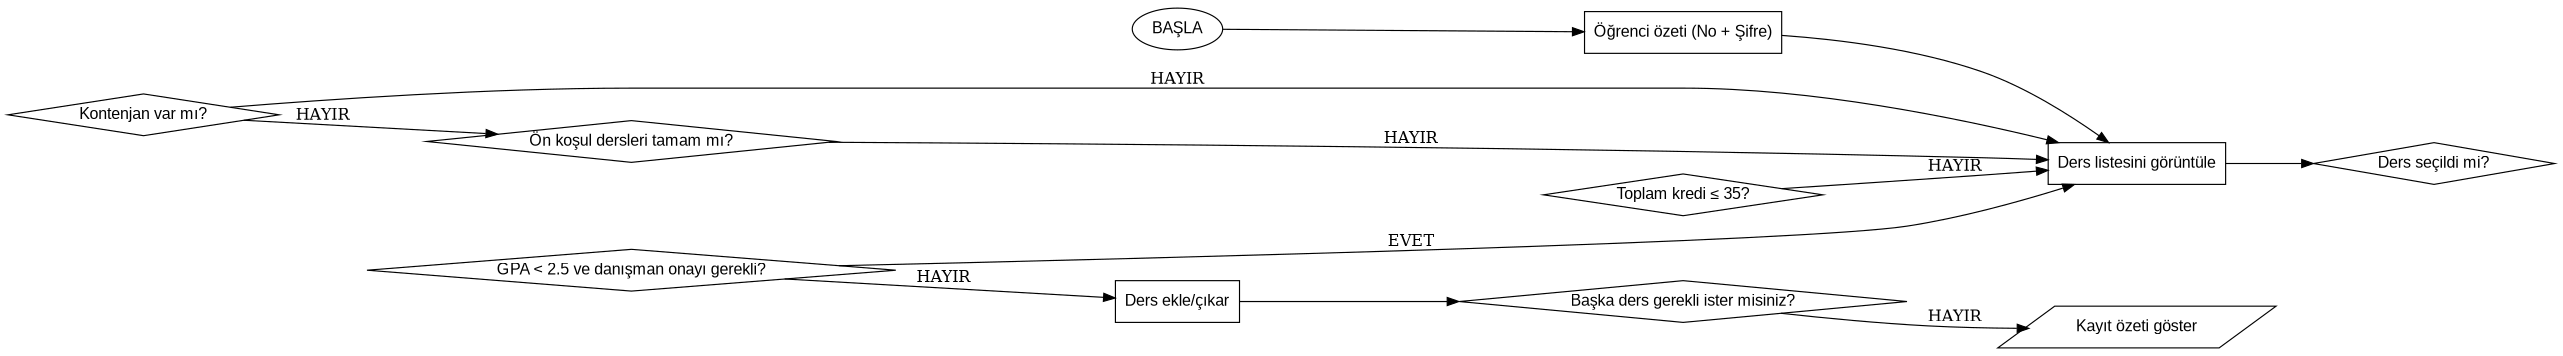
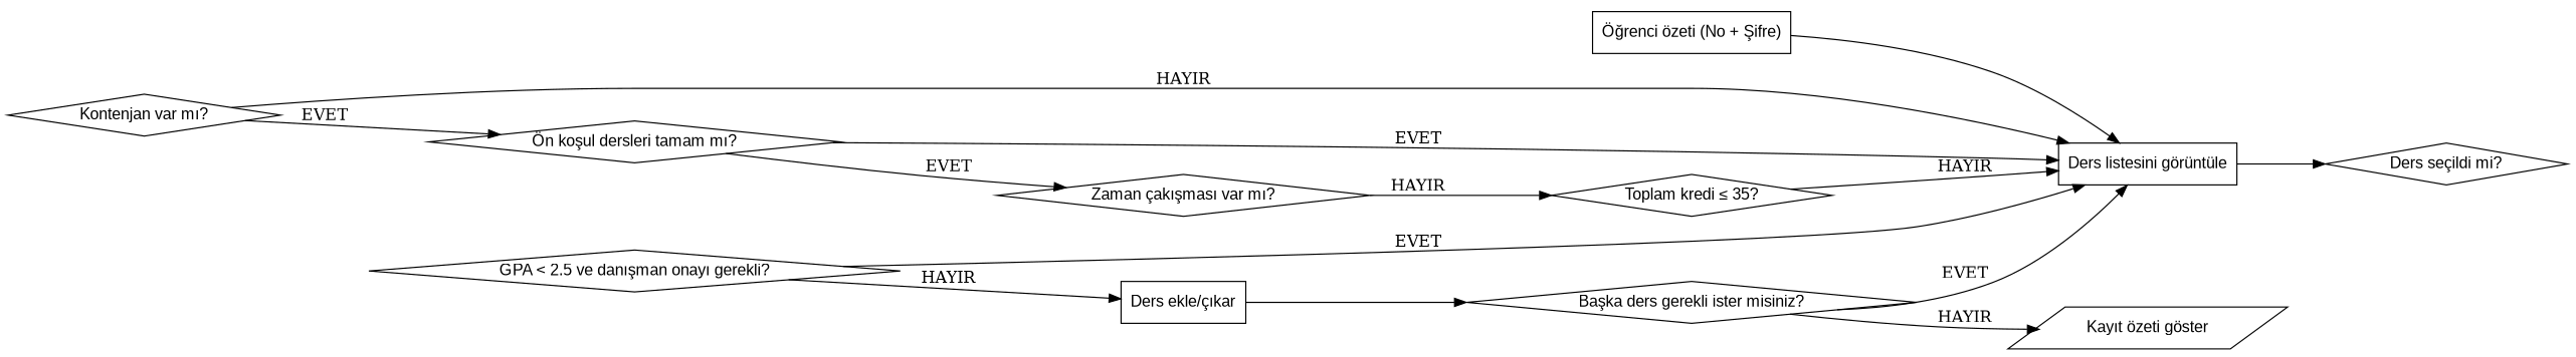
  digraph {
    rankdir=LR
    node [fontname=Arial shape=diamond]
-   n1 [label="BAŞLA" shape=oval]
    n2 [label="Öğrenci özeti (No + Şifre)" shape=box]
    n3 [label="Ders listesini görüntüle" shape=box]
    n4 [label="Ders seçildi mi?"]
    n5 [label="Kontenjan var mı?"]
    n6 [label="Ön koşul dersleri tamam mı?"]
+   n7 [label="Zaman çakışması var mı?"]
    n8 [label="Toplam kredi ≤ 35?"]
    n9 [label="GPA < 2.5 ve danışman onayı gerekli?"]
    n10 [label="Ders ekle/çıkar" shape=box]
    n11 [label="Başka ders gerekli ister misiniz?"]
    n12 [label="Kayıt özeti göster" shape=parallelogram]
-   n1 -> n2
    n2 -> n3
    n3 -> n4
    n5 -> n3 [label=HAYIR]
-   n5 -> n6 [label=HAYIR]
-   n6 -> n3 [label=HAYIR]
+   n5 -> n6 [label=EVET]
+   n6 -> n3 [label=EVET]
+   n6 -> n7 [label=EVET]
+   n7 -> n8 [label=HAYIR]
    n8 -> n3 [label=HAYIR]
    n9 -> n3 [label=EVET]
    n9 -> n10 [label=HAYIR]
    n10 -> n11
+   n11 -> n3 [label=EVET]
    n11 -> n12 [label=HAYIR]
  }
